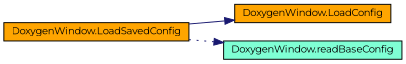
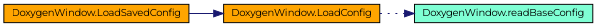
  digraph {
    fontname=Montserrat
    rankdir=LR
    node [color=black fillcolor=orange fontname=Montserrat fontsize=10 shape=record style=filled]
    edge [color=midnightblue fontname=Montserrat fontsize=10 labelfontname=Helvetica labelfontsize=10]
    n1 [fontcolor=black height=0.2 label="DoxygenWindow.LoadConfig" width=0.4]
    n2 [fillcolor=aquamarine height=0.2 label="DoxygenWindow.readBaseConfig" width=0.4]
    n3 [height=0.2 label="DoxygenWindow.LoadSavedConfig" width=0.4]
-   n3 -> n2 [style=dotted]
+   n1 -> n2 [style=dotted]
    n3 -> n1 [style=solid]
  }
